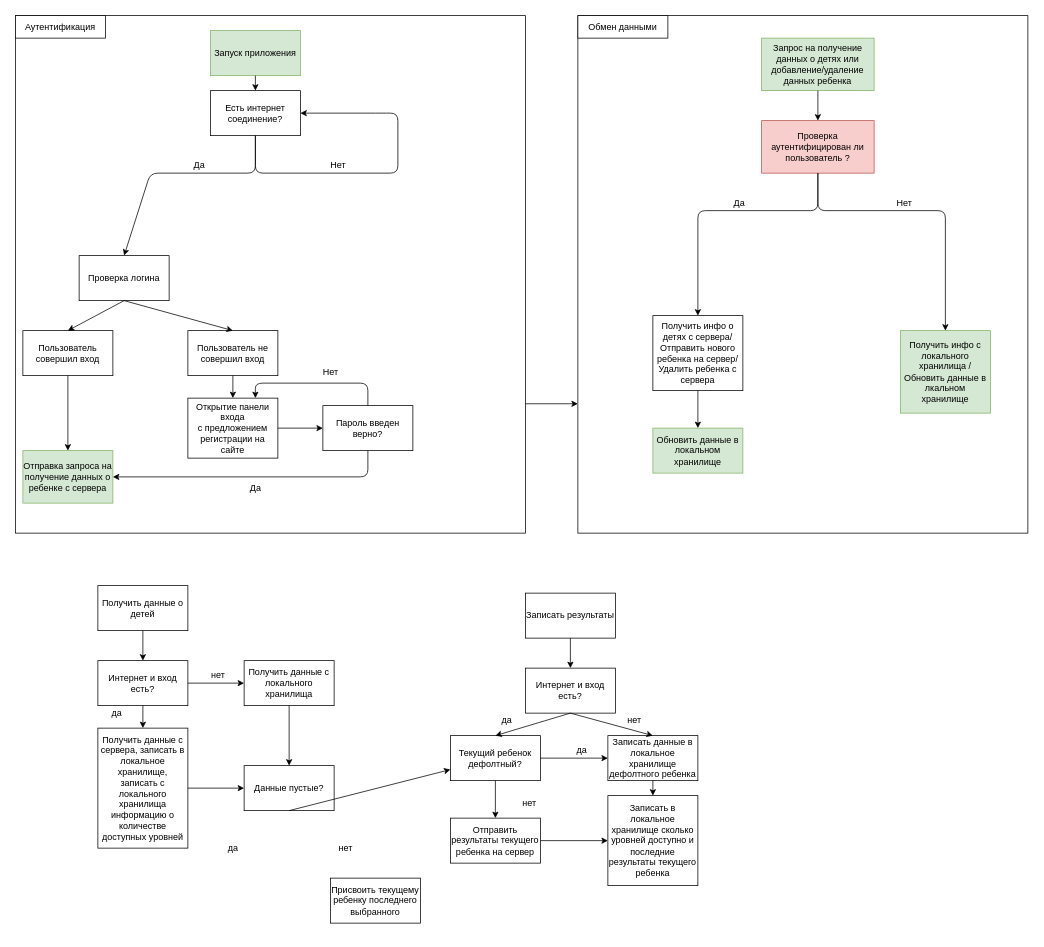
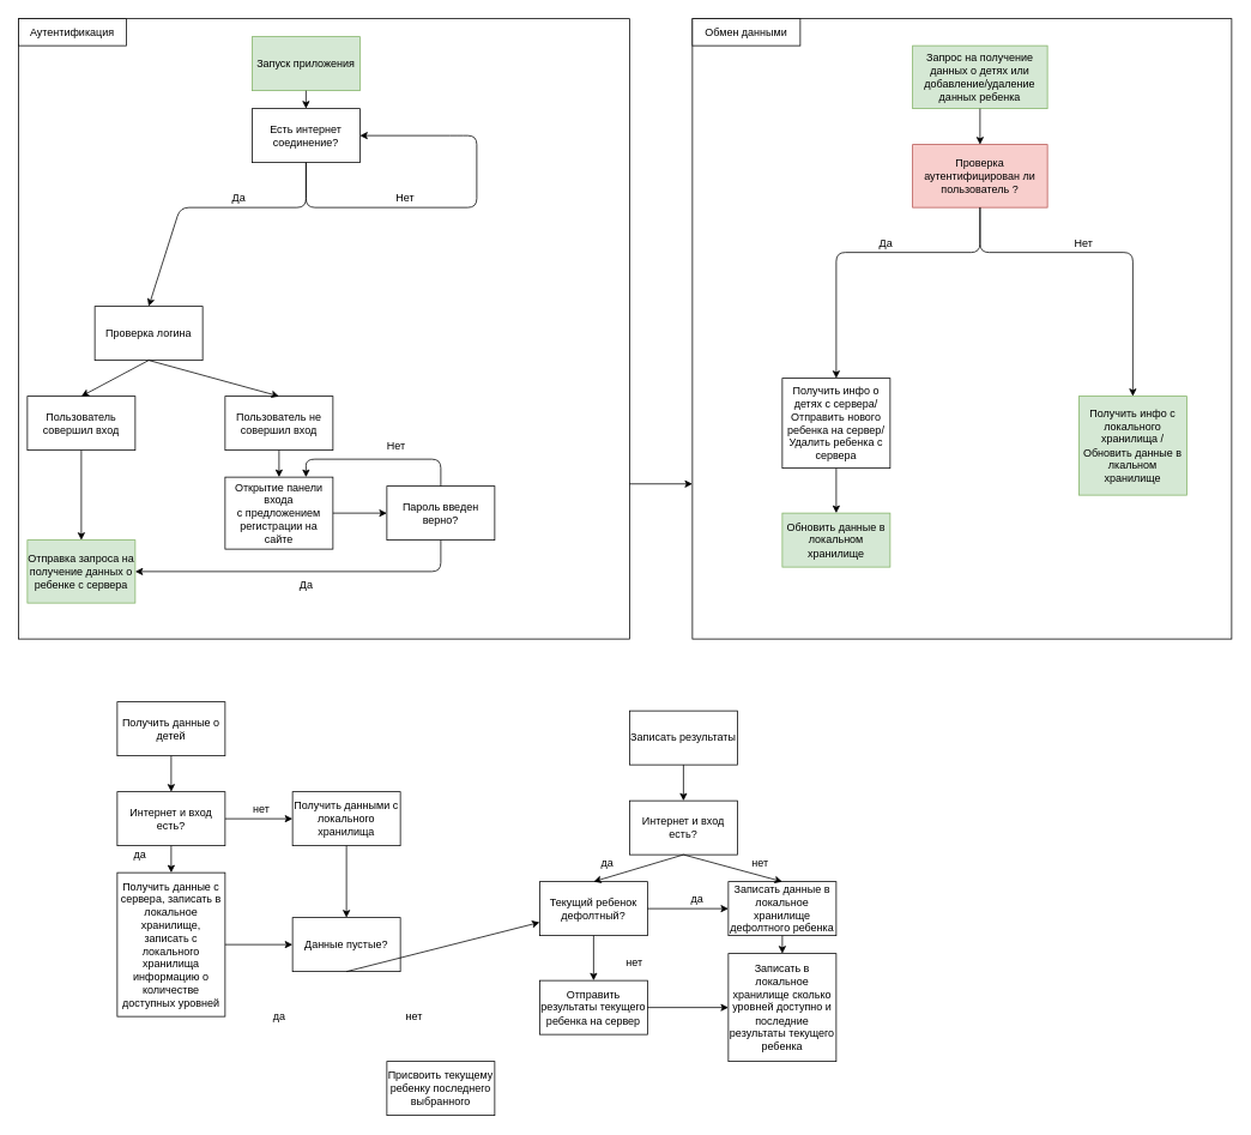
  <mxCell id="0" />
  <mxCell id="1" parent="0" />
  <mxCell id="2" value="" style="rounded=0;whiteSpace=wrap;html=1;" parent="1" vertex="1"><mxGeometry x="20" y="20" width="680" height="690" as="geometry" /></mxCell>
  <mxCell id="3" value="Запуск приложения" style="rounded=0;whiteSpace=wrap;html=1;fillColor=#d5e8d4;strokeColor=#82b366;" parent="1" vertex="1"><mxGeometry x="280" y="40" width="120" height="60" as="geometry" /></mxCell>
  <mxCell id="4" value="Есть интернет соединение?" style="rounded=0;whiteSpace=wrap;html=1;" parent="1" vertex="1"><mxGeometry x="280" y="120" width="120" height="60" as="geometry" /></mxCell>
  <mxCell id="5" value="" style="endArrow=classic;html=1;exitX=0.5;exitY=1;exitDx=0;exitDy=0;entryX=0.5;entryY=0;entryDx=0;entryDy=0;" parent="1" source="4" target="7" edge="1"><mxGeometry width="50" height="50" relative="1" as="geometry"><mxPoint x="20" y="280" as="sourcePoint" /><mxPoint x="200" y="240" as="targetPoint" /><Array as="points"><mxPoint x="340" y="230" /><mxPoint x="200" y="230" /></Array></mxGeometry></mxCell>
  <mxCell id="6" value="" style="endArrow=classic;html=1;exitX=0.5;exitY=1;exitDx=0;exitDy=0;entryX=1;entryY=0.5;entryDx=0;entryDy=0;" parent="1" source="4" target="4" edge="1"><mxGeometry width="50" height="50" relative="1" as="geometry"><mxPoint x="560" y="270" as="sourcePoint" /><mxPoint x="610" y="350" as="targetPoint" /><Array as="points"><mxPoint x="340" y="230" /><mxPoint x="530" y="230" /><mxPoint x="530" y="150" /><mxPoint x="510" y="150" /></Array></mxGeometry></mxCell>
  <mxCell id="7" value="Проверка логина" style="rounded=0;whiteSpace=wrap;html=1;" parent="1" vertex="1"><mxGeometry x="105" y="340" width="120" height="60" as="geometry" /></mxCell>
  <mxCell id="8" value="Пользователь совершил вход" style="rounded=0;whiteSpace=wrap;html=1;" parent="1" vertex="1"><mxGeometry x="30" y="440" width="120" height="60" as="geometry" /></mxCell>
  <mxCell id="9" value="Пользователь не совершил вход" style="rounded=0;whiteSpace=wrap;html=1;" parent="1" vertex="1"><mxGeometry x="250" y="440" width="120" height="60" as="geometry" /></mxCell>
  <mxCell id="10" value="" style="endArrow=classic;html=1;exitX=0.5;exitY=1;exitDx=0;exitDy=0;entryX=0.5;entryY=0;entryDx=0;entryDy=0;" parent="1" source="7" target="8" edge="1"><mxGeometry width="50" height="50" relative="1" as="geometry"><mxPoint x="-70" y="470" as="sourcePoint" /><mxPoint x="-20" y="420" as="targetPoint" /></mxGeometry></mxCell>
  <mxCell id="11" value="" style="endArrow=classic;html=1;exitX=0.5;exitY=1;exitDx=0;exitDy=0;entryX=0.5;entryY=0;entryDx=0;entryDy=0;" parent="1" source="7" target="9" edge="1"><mxGeometry width="50" height="50" relative="1" as="geometry"><mxPoint x="210" y="410" as="sourcePoint" /><mxPoint x="100" y="460" as="targetPoint" /></mxGeometry></mxCell>
  <mxCell id="12" value="Открытие панели входа&lt;br&gt;с предложением регистрации на сайте" style="rounded=0;whiteSpace=wrap;html=1;" parent="1" vertex="1"><mxGeometry x="250" y="530" width="120" height="80" as="geometry" /></mxCell>
  <mxCell id="13" value="" style="endArrow=classic;html=1;exitX=0.5;exitY=1;exitDx=0;exitDy=0;entryX=0.5;entryY=0;entryDx=0;entryDy=0;" parent="1" source="9" target="12" edge="1"><mxGeometry width="50" height="50" relative="1" as="geometry"><mxPoint x="170" y="700" as="sourcePoint" /><mxPoint x="220" y="650" as="targetPoint" /></mxGeometry></mxCell>
  <mxCell id="14" value="Аутентификация" style="rounded=0;whiteSpace=wrap;html=1;" parent="1" vertex="1"><mxGeometry x="20" y="20" width="120" height="30" as="geometry" /></mxCell>
  <mxCell id="15" value="" style="rounded=0;whiteSpace=wrap;html=1;" parent="1" vertex="1"><mxGeometry x="770" y="20" width="600" height="690" as="geometry" /></mxCell>
  <mxCell id="16" value="Обмен данными" style="rounded=0;whiteSpace=wrap;html=1;" parent="1" vertex="1"><mxGeometry x="770" y="20" width="120" height="30" as="geometry" /></mxCell>
  <mxCell id="17" value="Проверка аутентифицирован ли пользователь ?" style="rounded=0;whiteSpace=wrap;html=1;fillColor=#f8cecc;strokeColor=#b85450;" parent="1" vertex="1"><mxGeometry x="1015" y="160" width="150" height="70" as="geometry" /></mxCell>
  <mxCell id="18" value="Запрос на получение данных о детях или добавление/удаление данных ребенка" style="rounded=0;whiteSpace=wrap;html=1;fillColor=#d5e8d4;strokeColor=#82b366;" parent="1" vertex="1"><mxGeometry x="1015" y="50" width="150" height="70" as="geometry" /></mxCell>
  <mxCell id="19" value="" style="endArrow=classic;html=1;exitX=0.5;exitY=1;exitDx=0;exitDy=0;entryX=0.5;entryY=0;entryDx=0;entryDy=0;" parent="1" source="18" target="17" edge="1"><mxGeometry width="50" height="50" relative="1" as="geometry"><mxPoint x="890" y="460" as="sourcePoint" /><mxPoint x="940" y="410" as="targetPoint" /></mxGeometry></mxCell>
  <mxCell id="20" value="" style="endArrow=classic;html=1;exitX=0.5;exitY=1;exitDx=0;exitDy=0;entryX=0.5;entryY=0;entryDx=0;entryDy=0;" parent="1" source="17" target="22" edge="1"><mxGeometry width="50" height="50" relative="1" as="geometry"><mxPoint x="840" y="490" as="sourcePoint" /><mxPoint x="930" y="315" as="targetPoint" /><Array as="points"><mxPoint x="1090" y="280" /><mxPoint x="930" y="280" /></Array></mxGeometry></mxCell>
  <mxCell id="21" value="" style="endArrow=classic;html=1;entryX=0.5;entryY=0;entryDx=0;entryDy=0;" parent="1" target="23" edge="1"><mxGeometry width="50" height="50" relative="1" as="geometry"><mxPoint x="1090" y="230" as="sourcePoint" /><mxPoint x="1260" y="315" as="targetPoint" /><Array as="points"><mxPoint x="1090" y="280" /><mxPoint x="1260" y="280" /></Array></mxGeometry></mxCell>
  <mxCell id="22" value="Получить инфо о детях с сервера/Отправить нового ребенка на сервер/Удалить ребенка с сервера" style="rounded=0;whiteSpace=wrap;html=1;" parent="1" vertex="1"><mxGeometry x="870" y="420" width="120" height="100" as="geometry" /></mxCell>
  <mxCell id="23" value="Получить инфо с локального хранилища / Обновить данные в лкальном хранилище" style="rounded=0;whiteSpace=wrap;html=1;fillColor=#d5e8d4;strokeColor=#82b366;" parent="1" vertex="1"><mxGeometry x="1200" y="440" width="120" height="110" as="geometry" /></mxCell>
  <mxCell id="24" value="Обновить данные в локальном хранилище" style="rounded=0;whiteSpace=wrap;html=1;fillColor=#d5e8d4;strokeColor=#82b366;" parent="1" vertex="1"><mxGeometry x="870" y="570" width="120" height="60" as="geometry" /></mxCell>
  <mxCell id="25" value="" style="endArrow=classic;html=1;exitX=0.5;exitY=1;exitDx=0;exitDy=0;entryX=0.5;entryY=0;entryDx=0;entryDy=0;" parent="1" source="22" target="24" edge="1"><mxGeometry width="50" height="50" relative="1" as="geometry"><mxPoint x="940" y="385" as="sourcePoint" /><mxPoint x="940" y="450" as="targetPoint" /></mxGeometry></mxCell>
  <mxCell id="26" value="Да" style="text;html=1;align=center;verticalAlign=middle;resizable=0;points=[];autosize=1;strokeColor=none;" parent="1" vertex="1"><mxGeometry x="970" y="260" width="30" height="20" as="geometry" /></mxCell>
  <mxCell id="27" value="Нет" style="text;html=1;align=center;verticalAlign=middle;resizable=0;points=[];autosize=1;strokeColor=none;" parent="1" vertex="1"><mxGeometry x="1185" y="260" width="40" height="20" as="geometry" /></mxCell>
  <mxCell id="28" value="Нет" style="text;html=1;align=center;verticalAlign=middle;resizable=0;points=[];autosize=1;strokeColor=none;" parent="1" vertex="1"><mxGeometry x="430" y="210" width="40" height="20" as="geometry" /></mxCell>
  <mxCell id="29" value="Да" style="text;html=1;align=center;verticalAlign=middle;resizable=0;points=[];autosize=1;strokeColor=none;" parent="1" vertex="1"><mxGeometry x="250" y="210" width="30" height="20" as="geometry" /></mxCell>
  <mxCell id="30" value="" style="endArrow=classic;html=1;exitX=0.5;exitY=1;exitDx=0;exitDy=0;entryX=0.5;entryY=0;entryDx=0;entryDy=0;" parent="1" source="3" target="4" edge="1"><mxGeometry width="50" height="50" relative="1" as="geometry"><mxPoint x="130" y="280" as="sourcePoint" /><mxPoint x="180" y="230" as="targetPoint" /></mxGeometry></mxCell>
  <mxCell id="31" value="Отправка запроса на получение данных о ребенке с сервера" style="rounded=0;whiteSpace=wrap;html=1;fillColor=#d5e8d4;strokeColor=#82b366;" parent="1" vertex="1"><mxGeometry x="30" y="600" width="120" height="70" as="geometry" /></mxCell>
  <mxCell id="32" value="" style="endArrow=classic;html=1;exitX=0.5;exitY=1;exitDx=0;exitDy=0;entryX=0.5;entryY=0;entryDx=0;entryDy=0;" parent="1" source="8" target="31" edge="1"><mxGeometry width="50" height="50" relative="1" as="geometry"><mxPoint x="320" y="520" as="sourcePoint" /><mxPoint x="320" y="540" as="targetPoint" /></mxGeometry></mxCell>
  <mxCell id="33" value="Пароль введен верно?" style="rounded=0;whiteSpace=wrap;html=1;" parent="1" vertex="1"><mxGeometry x="430" y="540" width="120" height="60" as="geometry" /></mxCell>
  <mxCell id="34" value="" style="endArrow=classic;html=1;exitX=1;exitY=0.5;exitDx=0;exitDy=0;entryX=0;entryY=0.5;entryDx=0;entryDy=0;" parent="1" source="12" target="33" edge="1"><mxGeometry width="50" height="50" relative="1" as="geometry"><mxPoint x="460" y="690" as="sourcePoint" /><mxPoint x="510" y="640" as="targetPoint" /></mxGeometry></mxCell>
  <mxCell id="35" value="" style="endArrow=classic;html=1;exitX=0.5;exitY=1;exitDx=0;exitDy=0;entryX=1;entryY=0.5;entryDx=0;entryDy=0;" parent="1" source="33" target="31" edge="1"><mxGeometry width="50" height="50" relative="1" as="geometry"><mxPoint x="490" y="680" as="sourcePoint" /><mxPoint x="540" y="630" as="targetPoint" /><Array as="points"><mxPoint x="490" y="635" /></Array></mxGeometry></mxCell>
  <mxCell id="36" value="" style="endArrow=classic;html=1;exitX=0.5;exitY=0;exitDx=0;exitDy=0;entryX=0.75;entryY=0;entryDx=0;entryDy=0;" parent="1" source="33" target="12" edge="1"><mxGeometry width="50" height="50" relative="1" as="geometry"><mxPoint x="510" y="480" as="sourcePoint" /><mxPoint x="560" y="430" as="targetPoint" /><Array as="points"><mxPoint x="490" y="510" /><mxPoint x="340" y="510" /></Array></mxGeometry></mxCell>
  <mxCell id="37" value="Да" style="text;html=1;align=center;verticalAlign=middle;resizable=0;points=[];autosize=1;strokeColor=none;" parent="1" vertex="1"><mxGeometry x="325" y="640" width="30" height="20" as="geometry" /></mxCell>
  <mxCell id="38" value="Нет" style="text;html=1;align=center;verticalAlign=middle;resizable=0;points=[];autosize=1;strokeColor=none;" parent="1" vertex="1"><mxGeometry x="420" y="485" width="40" height="20" as="geometry" /></mxCell>
  <mxCell id="39" value="" style="endArrow=classic;html=1;entryX=0;entryY=0.75;entryDx=0;entryDy=0;exitX=1;exitY=0.75;exitDx=0;exitDy=0;" parent="1" source="2" target="15" edge="1"><mxGeometry width="50" height="50" relative="1" as="geometry"><mxPoint x="580" y="-10" as="sourcePoint" /><mxPoint x="630" y="-60" as="targetPoint" /></mxGeometry></mxCell>
  <mxCell id="40" value="Интернет и вход есть?" style="rounded=0;whiteSpace=wrap;html=1;" vertex="1" parent="1"><mxGeometry x="130" y="880" width="120" height="60" as="geometry" /></mxCell>
  <mxCell id="41" value="Получить данные о детей" style="rounded=0;whiteSpace=wrap;html=1;" vertex="1" parent="1"><mxGeometry x="130" y="780" width="120" height="60" as="geometry" /></mxCell>
  <mxCell id="42" value="" style="endArrow=classic;html=1;exitX=0.5;exitY=1;exitDx=0;exitDy=0;entryX=0.5;entryY=0;entryDx=0;entryDy=0;" edge="1" parent="1" source="41" target="40"><mxGeometry width="50" height="50" relative="1" as="geometry"><mxPoint x="150" y="930" as="sourcePoint" /><mxPoint x="200" y="880" as="targetPoint" /></mxGeometry></mxCell>
  <mxCell id="43" value="" style="endArrow=classic;html=1;exitX=0.5;exitY=1;exitDx=0;exitDy=0;entryX=0.5;entryY=0;entryDx=0;entryDy=0;" edge="1" parent="1" source="40" target="45"><mxGeometry width="50" height="50" relative="1" as="geometry"><mxPoint x="130" y="1030" as="sourcePoint" /><mxPoint x="160" y="930" as="targetPoint" /></mxGeometry></mxCell>
  <mxCell id="44" value="" style="endArrow=classic;html=1;exitX=1;exitY=0.5;exitDx=0;exitDy=0;entryX=0;entryY=0.5;entryDx=0;entryDy=0;" edge="1" parent="1" source="40" target="46"><mxGeometry width="50" height="50" relative="1" as="geometry"><mxPoint x="390" y="1020" as="sourcePoint" /><mxPoint x="420" y="910" as="targetPoint" /></mxGeometry></mxCell>
  <mxCell id="45" value="Получить данные с сервера, записать в локальное хранилище,&lt;br&gt;записать с локального хранилища информацию о количестве доступных уровней" style="rounded=0;whiteSpace=wrap;html=1;" vertex="1" parent="1"><mxGeometry x="130" y="970" width="120" height="160" as="geometry" /></mxCell>
- <mxCell id="46" value="Получить данные с локального хранилища" style="rounded=0;whiteSpace=wrap;html=1;" vertex="1" parent="1"><mxGeometry x="325" y="880" width="120" height="60" as="geometry" /></mxCell>
+ <mxCell id="46" value="Получить данными с локального хранилища" style="rounded=0;whiteSpace=wrap;html=1;" vertex="1" parent="1"><mxGeometry x="325" y="880" width="120" height="60" as="geometry" /></mxCell>
  <mxCell id="47" value="" style="endArrow=classic;html=1;exitX=0.5;exitY=1;exitDx=0;exitDy=0;entryX=0.5;entryY=0;entryDx=0;entryDy=0;" edge="1" parent="1" source="46" target="49"><mxGeometry width="50" height="50" relative="1" as="geometry"><mxPoint x="430" y="1150" as="sourcePoint" /><mxPoint x="280" y="1020" as="targetPoint" /></mxGeometry></mxCell>
  <mxCell id="48" value="" style="endArrow=classic;html=1;exitX=1;exitY=0.5;exitDx=0;exitDy=0;entryX=0;entryY=0.5;entryDx=0;entryDy=0;" edge="1" parent="1" source="45" target="49"><mxGeometry width="50" height="50" relative="1" as="geometry"><mxPoint x="150" y="1160" as="sourcePoint" /><mxPoint x="280" y="1100" as="targetPoint" /></mxGeometry></mxCell>
  <mxCell id="49" value="Данные пустые?" style="rounded=0;whiteSpace=wrap;html=1;" vertex="1" parent="1"><mxGeometry x="325" y="1020" width="120" height="60" as="geometry" /></mxCell>
  <mxCell id="50" value="да" style="text;html=1;align=center;verticalAlign=middle;resizable=0;points=[];autosize=1;strokeColor=none;" vertex="1" parent="1"><mxGeometry x="140" y="940" width="30" height="20" as="geometry" /></mxCell>
  <mxCell id="51" value="нет" style="text;html=1;align=center;verticalAlign=middle;resizable=0;points=[];autosize=1;strokeColor=none;" vertex="1" parent="1"><mxGeometry x="275" y="890" width="30" height="20" as="geometry" /></mxCell>
  <mxCell id="52" value="да" style="text;html=1;align=center;verticalAlign=middle;resizable=0;points=[];autosize=1;strokeColor=none;" vertex="1" parent="1"><mxGeometry x="295" y="1120" width="30" height="20" as="geometry" /></mxCell>
  <mxCell id="53" value="нет" style="text;html=1;align=center;verticalAlign=middle;resizable=0;points=[];autosize=1;strokeColor=none;" vertex="1" parent="1"><mxGeometry x="445" y="1120" width="30" height="20" as="geometry" /></mxCell>
  <mxCell id="54" value="" style="endArrow=classic;html=1;exitX=0.5;exitY=1;exitDx=0;exitDy=0;" edge="1" parent="1" source="49" target="58"><mxGeometry width="50" height="50" relative="1" as="geometry"><mxPoint x="380" y="1290" as="sourcePoint" /><mxPoint x="410" y="1220" as="targetPoint" /></mxGeometry></mxCell>
- <mxCell id="55" value="Присвоить текущему ребенку последнего выбранного" style="rounded=0;whiteSpace=wrap;html=1;" vertex="1" parent="1"><mxGeometry x="440" y="1170" width="120" height="60" as="geometry" /></mxCell>
+ <mxCell id="55" value="Присвоить текущему ребенку последнего выбранного" style="rounded=0;whiteSpace=wrap;html=1;" vertex="1" parent="1"><mxGeometry x="430" y="1180" width="120" height="60" as="geometry" /></mxCell>
  <mxCell id="56" value="Записать результаты" style="rounded=0;whiteSpace=wrap;html=1;" vertex="1" parent="1"><mxGeometry x="700" y="790" width="120" height="60" as="geometry" /></mxCell>
  <mxCell id="57" value="&lt;span&gt;Интернет и вход есть?&lt;/span&gt;" style="rounded=0;whiteSpace=wrap;html=1;" vertex="1" parent="1"><mxGeometry x="700" y="890" width="120" height="60" as="geometry" /></mxCell>
  <mxCell id="58" value="Текущий ребенок дефолтный?" style="rounded=0;whiteSpace=wrap;html=1;" vertex="1" parent="1"><mxGeometry x="600" y="980" width="120" height="60" as="geometry" /></mxCell>
  <mxCell id="59" value="Записать данные в локальное хранилище дефолтного ребенка" style="rounded=0;whiteSpace=wrap;html=1;" vertex="1" parent="1"><mxGeometry x="810" y="980" width="120" height="60" as="geometry" /></mxCell>
  <mxCell id="60" value="" style="endArrow=classic;html=1;exitX=0.5;exitY=1;exitDx=0;exitDy=0;entryX=0.5;entryY=0;entryDx=0;entryDy=0;" edge="1" parent="1" source="56" target="57"><mxGeometry width="50" height="50" relative="1" as="geometry"><mxPoint x="510" y="990" as="sourcePoint" /><mxPoint x="560" y="940" as="targetPoint" /></mxGeometry></mxCell>
  <mxCell id="61" value="" style="endArrow=classic;html=1;exitX=0.5;exitY=1;exitDx=0;exitDy=0;entryX=0.5;entryY=0;entryDx=0;entryDy=0;" edge="1" parent="1" source="57" target="58"><mxGeometry width="50" height="50" relative="1" as="geometry"><mxPoint x="530" y="1000" as="sourcePoint" /><mxPoint x="580" y="950" as="targetPoint" /></mxGeometry></mxCell>
  <mxCell id="62" value="" style="endArrow=classic;html=1;exitX=0.5;exitY=1;exitDx=0;exitDy=0;entryX=0.5;entryY=0;entryDx=0;entryDy=0;" edge="1" parent="1" source="57" target="59"><mxGeometry width="50" height="50" relative="1" as="geometry"><mxPoint x="550" y="1080" as="sourcePoint" /><mxPoint x="600" y="1030" as="targetPoint" /></mxGeometry></mxCell>
  <mxCell id="63" value="" style="endArrow=classic;html=1;exitX=0.5;exitY=1;exitDx=0;exitDy=0;entryX=0.5;entryY=0;entryDx=0;entryDy=0;" edge="1" parent="1" source="58" target="64"><mxGeometry width="50" height="50" relative="1" as="geometry"><mxPoint x="680" y="1070" as="sourcePoint" /><mxPoint x="740" y="1080" as="targetPoint" /></mxGeometry></mxCell>
  <mxCell id="64" value="Отправить результаты текущего ребенка на сервер" style="rounded=0;whiteSpace=wrap;html=1;" vertex="1" parent="1"><mxGeometry x="600" y="1090" width="120" height="60" as="geometry" /></mxCell>
  <mxCell id="65" value="" style="endArrow=classic;html=1;exitX=1;exitY=0.5;exitDx=0;exitDy=0;entryX=0;entryY=0.5;entryDx=0;entryDy=0;" edge="1" parent="1" source="58" target="59"><mxGeometry width="50" height="50" relative="1" as="geometry"><mxPoint x="620" y="1170" as="sourcePoint" /><mxPoint x="670" y="1120" as="targetPoint" /></mxGeometry></mxCell>
  <mxCell id="66" value="да" style="text;html=1;align=center;verticalAlign=middle;resizable=0;points=[];autosize=1;strokeColor=none;" vertex="1" parent="1"><mxGeometry x="760" y="990" width="30" height="20" as="geometry" /></mxCell>
  <mxCell id="67" value="да" style="text;html=1;align=center;verticalAlign=middle;resizable=0;points=[];autosize=1;strokeColor=none;" vertex="1" parent="1"><mxGeometry x="660" y="950" width="30" height="20" as="geometry" /></mxCell>
  <mxCell id="68" value="нет" style="text;html=1;align=center;verticalAlign=middle;resizable=0;points=[];autosize=1;strokeColor=none;" vertex="1" parent="1"><mxGeometry x="830" y="950" width="30" height="20" as="geometry" /></mxCell>
  <mxCell id="69" value="нет" style="text;html=1;align=center;verticalAlign=middle;resizable=0;points=[];autosize=1;strokeColor=none;" vertex="1" parent="1"><mxGeometry x="690" y="1060" width="30" height="20" as="geometry" /></mxCell>
  <mxCell id="70" value="Записать в локальное хранилище сколько уровней доступно и последние результаты текущего ребенка" style="rounded=0;whiteSpace=wrap;html=1;" vertex="1" parent="1"><mxGeometry x="810" y="1060" width="120" height="120" as="geometry" /></mxCell>
  <mxCell id="71" value="" style="endArrow=classic;html=1;exitX=1;exitY=0.5;exitDx=0;exitDy=0;entryX=0;entryY=0.5;entryDx=0;entryDy=0;" edge="1" parent="1" source="64" target="70"><mxGeometry width="50" height="50" relative="1" as="geometry"><mxPoint x="630" y="1270" as="sourcePoint" /><mxPoint x="680" y="1220" as="targetPoint" /></mxGeometry></mxCell>
  <mxCell id="72" value="" style="endArrow=classic;html=1;exitX=0.5;exitY=1;exitDx=0;exitDy=0;entryX=0.5;entryY=0;entryDx=0;entryDy=0;" edge="1" parent="1" source="59" target="70"><mxGeometry width="50" height="50" relative="1" as="geometry"><mxPoint x="840" y="1150" as="sourcePoint" /><mxPoint x="890" y="1100" as="targetPoint" /></mxGeometry></mxCell>
